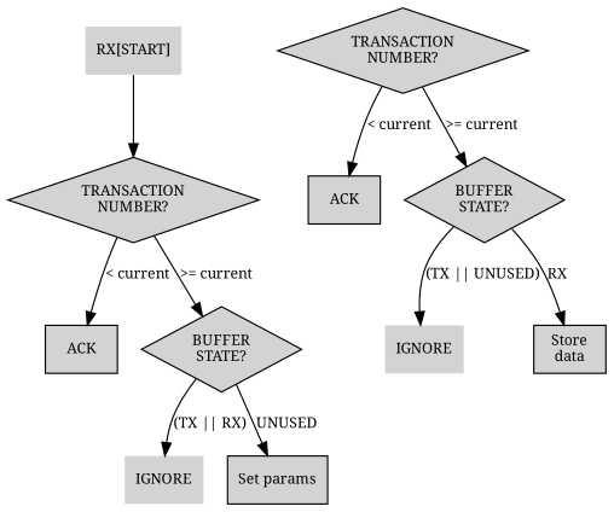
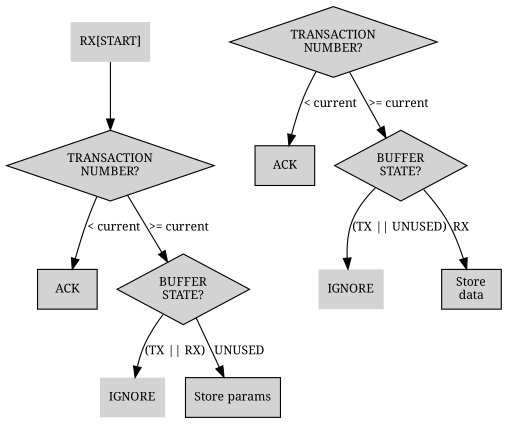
  digraph {
    fontname="Noto Serif"
    node [fontname="Noto Serif" fontsize=11 shape=diamond style=filled]
    edge [fontname="Noto Serif" fontsize=11]
    n1 [label="RX[START]" shape=plaintext]
    n2 [label="TRANSACTION\nNUMBER?"]
    n3 [label=IGNORE shape=plaintext]
-   n4 [label="Set params" shape=box]
+   n4 [label="Store params" shape=box]
    n5 [label=ACK shape=box]
    n6 [label="BUFFER\nSTATE?"]
    n7 [label="TRANSACTION\nNUMBER?"]
    n8 [label=IGNORE shape=plaintext]
    n9 [label="Store\ndata" shape=box]
    n10 [label=ACK shape=box]
    n11 [label="BUFFER\nSTATE?"]
    subgraph sub_1 {
      n1
      n2
      n3
      n4
      n5
      n6
    }
    subgraph sub_2 {
      n7
      n8
      n9
      n10
      n11
    }
    n1 -> n2
    n2 -> n5 [label="< current"]
    n2 -> n6 [label=">= current"]
    n6 -> n3 [label="(TX || RX)"]
    n6 -> n4 [label=UNUSED]
    n7 -> n10 [label="< current"]
    n7 -> n11 [label=">= current"]
    n11 -> n8 [label="(TX || UNUSED)"]
    n11 -> n9 [label=RX]
  }
